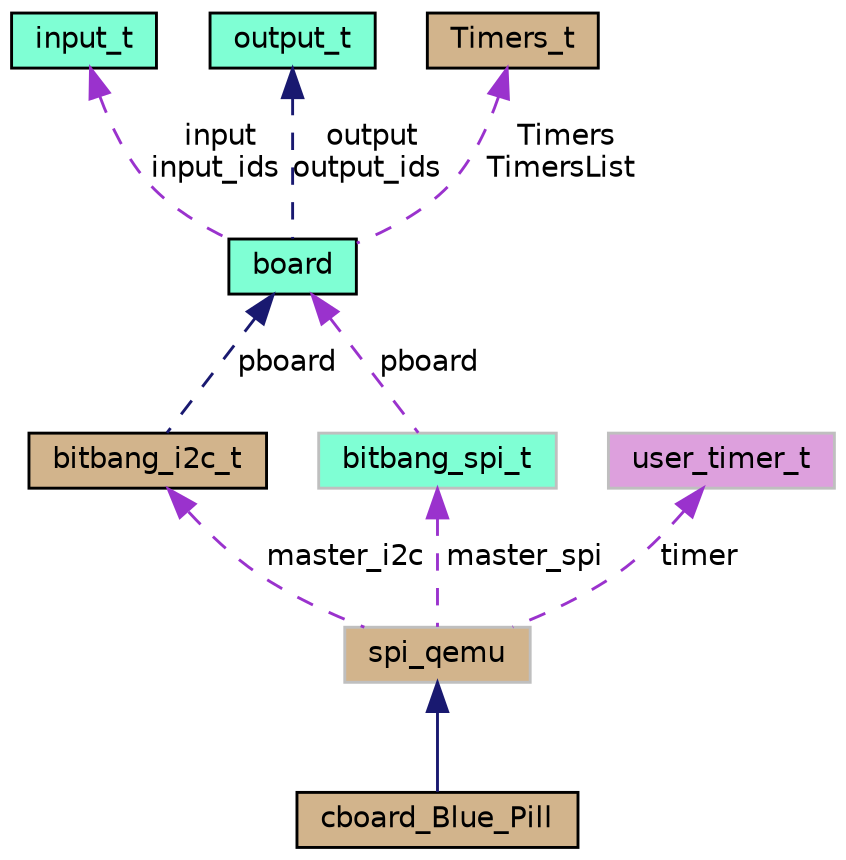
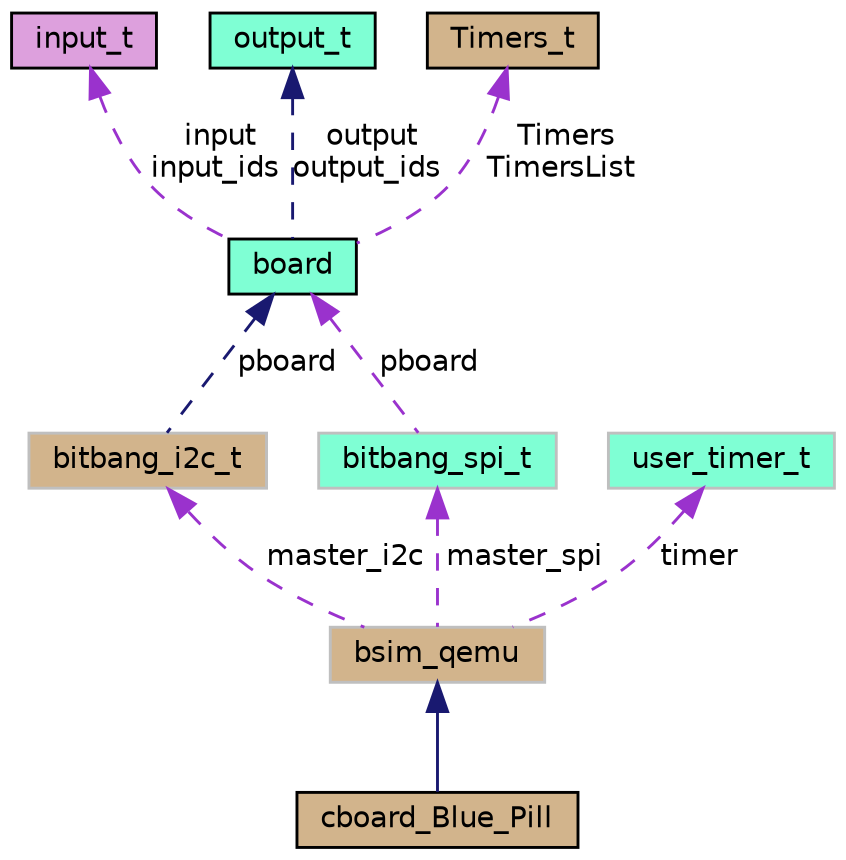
  digraph {
    node [color=black fillcolor=tan fontname=Helvetica fontsize=10 shape=record style=filled]
    edge [color=darkorchid3 dir=back fontname=Helvetica fontsize=10 labelfontname=Helvetica labelfontsize=10 style=dashed]
    n1 [fontcolor=black height=0.2 label=cboard_Blue_Pill width=0.4]
-   n2 [color=grey75 height=0.2 label=spi_qemu width=0.4]
+   n2 [color=grey75 height=0.2 label=bsim_qemu width=0.4]
    n3 [fillcolor=aquamarine height=0.2 label=board width=0.4]
-   n4 [height=0.2 label=bitbang_i2c_t width=0.4]
+   n4 [color=grey75 height=0.2 label=bitbang_i2c_t width=0.4]
    n5 [color=grey75 fillcolor=aquamarine height=0.2 label=bitbang_spi_t width=0.4]
-   n6 [fillcolor=aquamarine height=0.2 label=input_t width=0.4]
+   n6 [fillcolor=plum height=0.2 label=input_t width=0.4]
    n7 [fillcolor=aquamarine height=0.2 label=output_t width=0.4]
    n8 [height=0.2 label=Timers_t width=0.4]
-   n9 [color=grey75 fillcolor=plum height=0.2 label=user_timer_t width=0.4]
+   n9 [color=grey75 fillcolor=aquamarine height=0.2 label=user_timer_t width=0.4]
    n2 -> n1 [color=midnightblue style=solid]
    n3 -> n4 [color=midnightblue label=" pboard"]
    n3 -> n5 [label=" pboard"]
    n4 -> n2 [label=" master_i2c"]
    n5 -> n2 [label=" master_spi"]
    n6 -> n3 [label=" input\ninput_ids"]
    n7 -> n3 [color=midnightblue label=" output\noutput_ids"]
    n8 -> n3 [label=" Timers\nTimersList"]
    n9 -> n2 [label=" timer"]
  }
